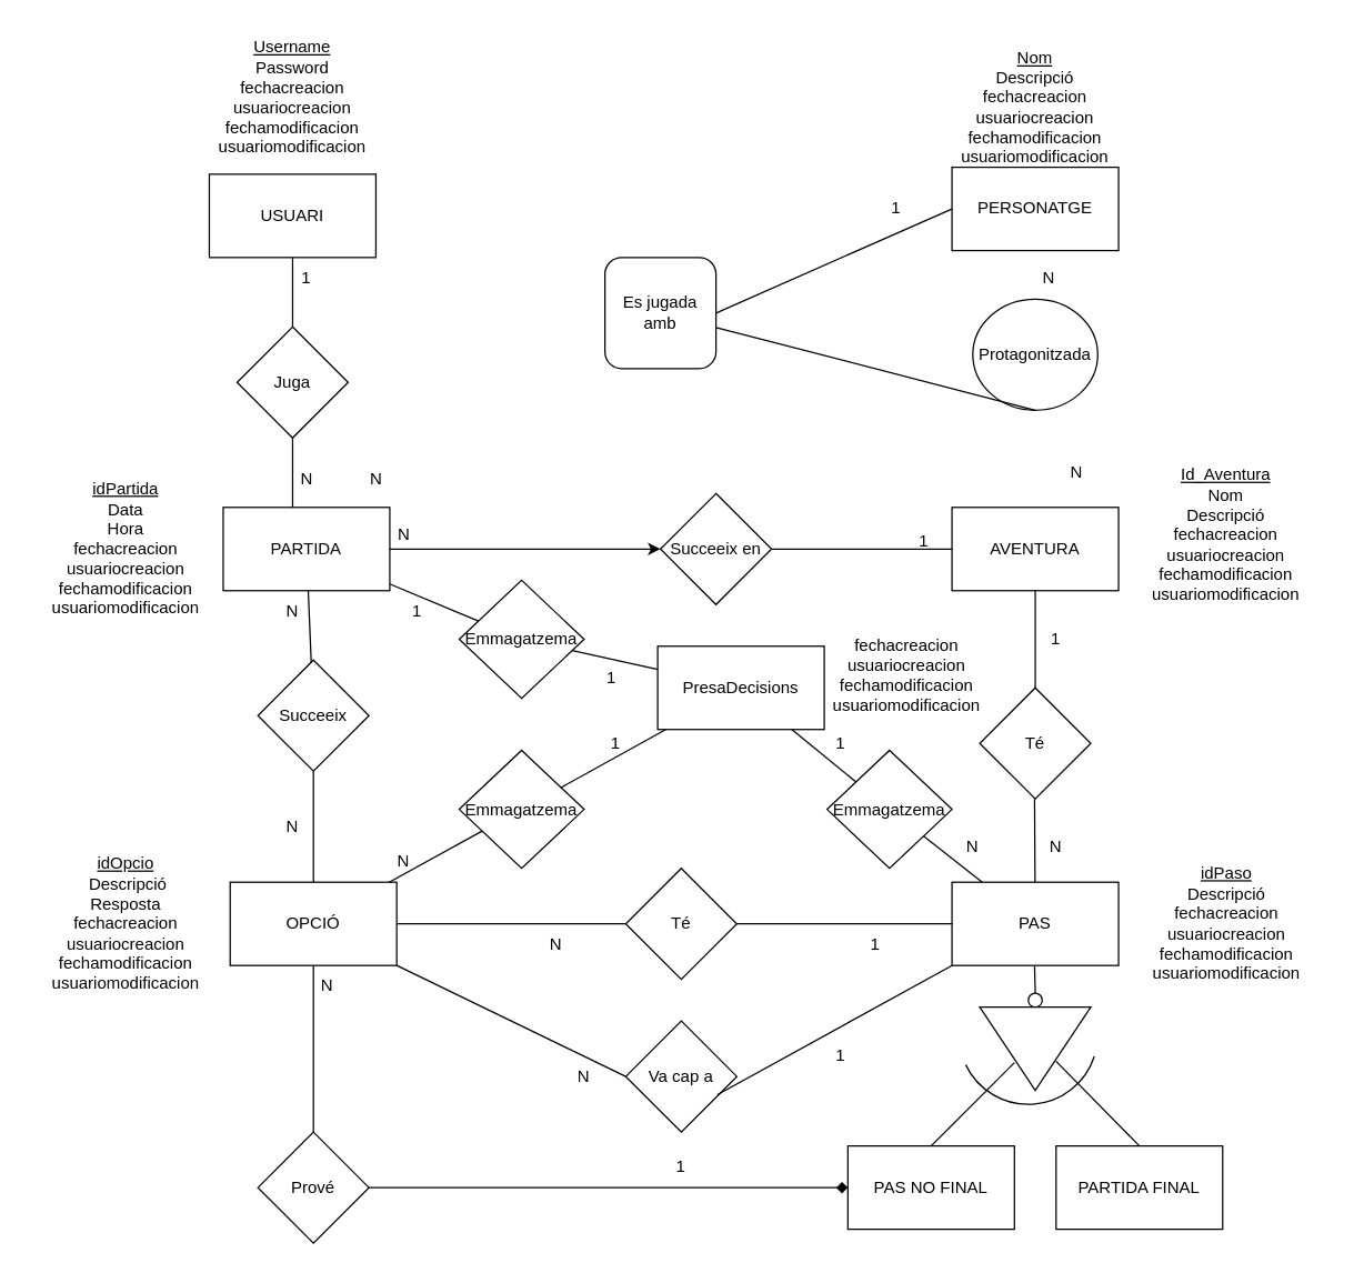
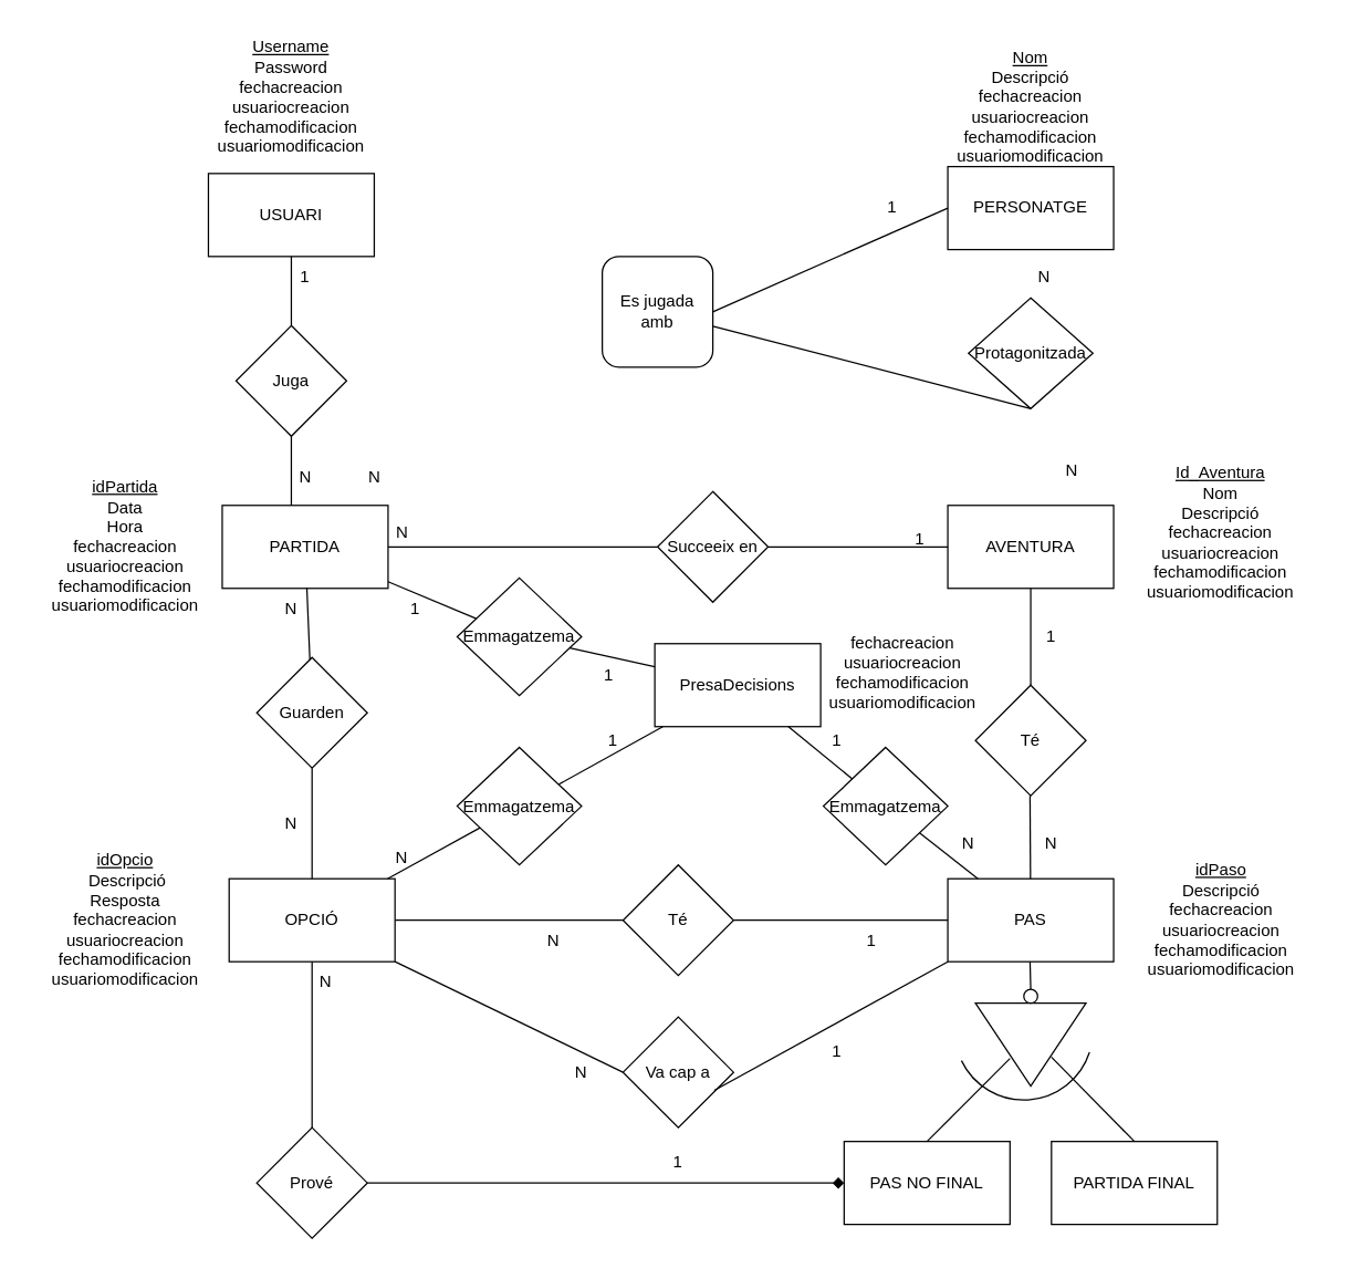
  <mxCell id="0" />
  <mxCell id="1" parent="0" />
  <mxCell id="2" value="USUARI" style="rounded=0;whiteSpace=wrap;html=1;" parent="1" vertex="1"><mxGeometry x="150" y="125" width="120" height="60" as="geometry" /></mxCell>
  <mxCell id="3" value="&lt;u&gt;Username&lt;/u&gt;&lt;br&gt;&lt;div&gt;Password&lt;/div&gt;&lt;div&gt;fechacreacion&lt;/div&gt;&lt;div&gt;usuariocreacion&lt;/div&gt;&lt;div&gt;fechamodificacion&lt;/div&gt;&lt;div&gt;usuariomodificacion&lt;br&gt;&lt;/div&gt;" style="text;html=1;strokeColor=none;fillColor=none;align=center;verticalAlign=middle;whiteSpace=wrap;rounded=0;" parent="1" vertex="1"><mxGeometry x="150" y="20" width="120" height="100" as="geometry" /></mxCell>
  <mxCell id="4" value="PERSONATGE" style="rounded=0;whiteSpace=wrap;html=1;" parent="1" vertex="1"><mxGeometry x="685" y="120" width="120" height="60" as="geometry" /></mxCell>
  <mxCell id="5" value="&lt;br&gt;&lt;u&gt;Nom&lt;/u&gt;&lt;br&gt;&lt;div&gt;Descripció&lt;/div&gt;&lt;div&gt;&lt;div&gt;fechacreacion&lt;/div&gt;&lt;div&gt;usuariocreacion&lt;/div&gt;&lt;div&gt;fechamodificacion&lt;/div&gt;usuariomodificacion&lt;/div&gt;" style="text;html=1;strokeColor=none;fillColor=none;align=center;verticalAlign=middle;whiteSpace=wrap;rounded=0;" parent="1" vertex="1"><mxGeometry x="675" y="25" width="140" height="90" as="geometry" /></mxCell>
  <mxCell id="6" value="AVENTURA" style="rounded=0;whiteSpace=wrap;html=1;" parent="1" vertex="1"><mxGeometry x="685" y="365" width="120" height="60" as="geometry" /></mxCell>
  <mxCell id="7" value="&lt;u&gt;Id_Aventura&lt;/u&gt;&lt;br&gt;Nom&lt;br&gt;&lt;div&gt;Descripció&lt;/div&gt;&lt;div&gt;&lt;div&gt;fechacreacion&lt;/div&gt;&lt;div&gt;usuariocreacion&lt;/div&gt;&lt;div&gt;fechamodificacion&lt;/div&gt;usuariomodificacion&lt;/div&gt;" style="text;html=1;strokeColor=none;fillColor=none;align=center;verticalAlign=middle;whiteSpace=wrap;rounded=0;" parent="1" vertex="1"><mxGeometry x="805" y="330" width="155" height="110" as="geometry" /></mxCell>
  <mxCell id="8" value="&lt;u&gt;idPaso&lt;/u&gt;&lt;br&gt;&lt;div&gt;Descripció&lt;/div&gt;&lt;div&gt;&lt;div&gt;fechacreacion&lt;/div&gt;&lt;div&gt;usuariocreacion&lt;/div&gt;&lt;div&gt;fechamodificacion&lt;/div&gt;usuariomodificacion&lt;/div&gt;" style="text;html=1;strokeColor=none;fillColor=none;align=center;verticalAlign=middle;whiteSpace=wrap;rounded=0;" parent="1" vertex="1"><mxGeometry x="812.5" y="622.5" width="140" height="85" as="geometry" /></mxCell>
  <mxCell id="9" value="PARTIDA" style="rounded=0;whiteSpace=wrap;html=1;" parent="1" vertex="1"><mxGeometry x="160" y="365" width="120" height="60" as="geometry" /></mxCell>
  <mxCell id="10" value="&lt;u&gt;idPartida&lt;/u&gt;&lt;br&gt;Data&lt;br&gt;&lt;div&gt;Hora&lt;/div&gt;&lt;div&gt;&lt;div&gt;fechacreacion&lt;/div&gt;&lt;div&gt;usuariocreacion&lt;/div&gt;&lt;div&gt;fechamodificacion&lt;/div&gt;usuariomodificacion&lt;/div&gt;" style="text;html=1;strokeColor=none;fillColor=none;align=center;verticalAlign=middle;whiteSpace=wrap;rounded=0;" parent="1" vertex="1"><mxGeometry x="20" y="345" width="140" height="100" as="geometry" /></mxCell>
- <mxCell id="11" value="Protagonitzada" style="ellipse;whiteSpace=wrap;html=1;" parent="1" vertex="1"><mxGeometry x="700" y="215" width="90" height="80" as="geometry" /></mxCell>
+ <mxCell id="11" value="Protagonitzada" style="rhombus;whiteSpace=wrap;html=1;" parent="1" vertex="1"><mxGeometry x="700" y="215" width="90" height="80" as="geometry" /></mxCell>
  <mxCell id="12" value="" style="endArrow=none;html=1;rounded=0;exitX=0.5;exitY=1;exitDx=0;exitDy=0;" parent="1" source="11" target="39" edge="1"><mxGeometry width="50" height="50" relative="1" as="geometry"><mxPoint x="555" y="394.5" as="sourcePoint" /><mxPoint x="695" y="394.5" as="targetPoint" /></mxGeometry></mxCell>
  <mxCell id="13" value="N" style="text;html=1;strokeColor=none;fillColor=none;align=center;verticalAlign=middle;whiteSpace=wrap;rounded=0;" parent="1" vertex="1"><mxGeometry x="745" y="325" width="60" height="30" as="geometry" /></mxCell>
  <mxCell id="14" value="N" style="text;html=1;strokeColor=none;fillColor=none;align=center;verticalAlign=middle;whiteSpace=wrap;rounded=0;" parent="1" vertex="1"><mxGeometry x="725" y="185" width="60" height="30" as="geometry" /></mxCell>
  <mxCell id="15" value="PAS" style="rounded=0;whiteSpace=wrap;html=1;" parent="1" vertex="1"><mxGeometry x="685" y="635" width="120" height="60" as="geometry" /></mxCell>
  <mxCell id="16" value="Té" style="rhombus;whiteSpace=wrap;html=1;" parent="1" vertex="1"><mxGeometry x="705" y="495" width="80" height="80" as="geometry" /></mxCell>
  <mxCell id="17" value="" style="endArrow=none;html=1;rounded=0;" parent="1" source="16" target="6" edge="1"><mxGeometry width="50" height="50" relative="1" as="geometry"><mxPoint x="635" y="475" as="sourcePoint" /><mxPoint x="685" y="425" as="targetPoint" /></mxGeometry></mxCell>
  <mxCell id="18" value="" style="endArrow=none;html=1;rounded=0;" parent="1" source="15" edge="1"><mxGeometry width="50" height="50" relative="1" as="geometry"><mxPoint x="744.5" y="645" as="sourcePoint" /><mxPoint x="744.5" y="575" as="targetPoint" /></mxGeometry></mxCell>
  <mxCell id="19" value="Té" style="rhombus;whiteSpace=wrap;html=1;" parent="1" vertex="1"><mxGeometry x="450" y="625" width="80" height="80" as="geometry" /></mxCell>
  <mxCell id="20" value="" style="endArrow=none;html=1;rounded=0;entryX=0;entryY=0.5;entryDx=0;entryDy=0;" parent="1" source="19" target="15" edge="1"><mxGeometry width="50" height="50" relative="1" as="geometry"><mxPoint x="695" y="745" as="sourcePoint" /><mxPoint x="745" y="695" as="targetPoint" /></mxGeometry></mxCell>
  <mxCell id="21" value="" style="endArrow=none;html=1;rounded=0;entryX=0;entryY=0.5;entryDx=0;entryDy=0;" parent="1" source="22" target="19" edge="1"><mxGeometry width="50" height="50" relative="1" as="geometry"><mxPoint x="335" y="664.5" as="sourcePoint" /><mxPoint x="440" y="664.5" as="targetPoint" /></mxGeometry></mxCell>
  <mxCell id="22" value="OPCIÓ" style="rounded=0;whiteSpace=wrap;html=1;" parent="1" vertex="1"><mxGeometry x="165" y="635" width="120" height="60" as="geometry" /></mxCell>
  <mxCell id="23" value="&lt;u&gt;idOpcio&lt;/u&gt;&lt;br&gt;&amp;nbsp;Descripció&lt;br&gt;&lt;div&gt;Resposta&lt;/div&gt;&lt;div&gt;&lt;div&gt;fechacreacion&lt;/div&gt;&lt;div&gt;usuariocreacion&lt;/div&gt;&lt;div&gt;fechamodificacion&lt;/div&gt;usuariomodificacion&lt;/div&gt;" style="text;html=1;strokeColor=none;fillColor=none;align=center;verticalAlign=middle;whiteSpace=wrap;rounded=0;" parent="1" vertex="1"><mxGeometry x="25" y="609.5" width="130" height="110" as="geometry" /></mxCell>
  <mxCell id="24" value="1" style="text;html=1;strokeColor=none;fillColor=none;align=center;verticalAlign=middle;whiteSpace=wrap;rounded=0;" parent="1" vertex="1"><mxGeometry x="600" y="665" width="60" height="30" as="geometry" /></mxCell>
  <mxCell id="25" value="N" style="text;html=1;strokeColor=none;fillColor=none;align=center;verticalAlign=middle;whiteSpace=wrap;rounded=0;" parent="1" vertex="1"><mxGeometry x="370" y="665" width="60" height="30" as="geometry" /></mxCell>
  <mxCell id="26" value="1" style="text;html=1;strokeColor=none;fillColor=none;align=center;verticalAlign=middle;whiteSpace=wrap;rounded=0;" parent="1" vertex="1"><mxGeometry x="730" y="445" width="60" height="30" as="geometry" /></mxCell>
  <mxCell id="27" value="N" style="text;html=1;strokeColor=none;fillColor=none;align=center;verticalAlign=middle;whiteSpace=wrap;rounded=0;" parent="1" vertex="1"><mxGeometry x="730" y="595" width="60" height="30" as="geometry" /></mxCell>
  <mxCell id="28" value="Juga" style="rhombus;whiteSpace=wrap;html=1;" parent="1" vertex="1"><mxGeometry x="170" y="235" width="80" height="80" as="geometry" /></mxCell>
  <mxCell id="29" value="" style="endArrow=none;html=1;rounded=0;exitX=0.5;exitY=0;exitDx=0;exitDy=0;" parent="1" source="28" edge="1"><mxGeometry width="50" height="50" relative="1" as="geometry"><mxPoint x="160" y="235" as="sourcePoint" /><mxPoint x="210" y="185" as="targetPoint" /></mxGeometry></mxCell>
  <mxCell id="30" value="" style="endArrow=none;html=1;rounded=0;exitX=0.5;exitY=0;exitDx=0;exitDy=0;" parent="1" edge="1"><mxGeometry width="50" height="50" relative="1" as="geometry"><mxPoint x="210" y="365" as="sourcePoint" /><mxPoint x="210" y="315" as="targetPoint" /></mxGeometry></mxCell>
  <mxCell id="31" value="1" style="text;html=1;strokeColor=none;fillColor=none;align=center;verticalAlign=middle;whiteSpace=wrap;rounded=0;" parent="1" vertex="1"><mxGeometry x="190" y="185" width="60" height="30" as="geometry" /></mxCell>
- <mxCell id="32" value="Succeeix" style="rhombus;whiteSpace=wrap;html=1;" parent="1" vertex="1"><mxGeometry x="185" y="475" width="80" height="80" as="geometry" /></mxCell>
+ <mxCell id="32" value="Guarden" style="rhombus;whiteSpace=wrap;html=1;" parent="1" vertex="1"><mxGeometry x="185" y="475" width="80" height="80" as="geometry" /></mxCell>
  <mxCell id="33" value="" style="endArrow=none;html=1;rounded=0;" parent="1" source="32" target="9" edge="1"><mxGeometry width="50" height="50" relative="1" as="geometry"><mxPoint x="110" y="475" as="sourcePoint" /><mxPoint x="160" y="425" as="targetPoint" /></mxGeometry></mxCell>
  <mxCell id="34" value="" style="endArrow=none;html=1;rounded=0;exitX=0.5;exitY=0;exitDx=0;exitDy=0;entryX=0.5;entryY=1;entryDx=0;entryDy=0;" parent="1" source="22" target="32" edge="1"><mxGeometry width="50" height="50" relative="1" as="geometry"><mxPoint x="165" y="605" as="sourcePoint" /><mxPoint x="215" y="555" as="targetPoint" /></mxGeometry></mxCell>
  <mxCell id="35" value="N" style="text;html=1;strokeColor=none;fillColor=none;align=center;verticalAlign=middle;whiteSpace=wrap;rounded=0;" parent="1" vertex="1"><mxGeometry x="180" y="425" width="60" height="30" as="geometry" /></mxCell>
  <mxCell id="36" value="N" style="text;html=1;strokeColor=none;fillColor=none;align=center;verticalAlign=middle;whiteSpace=wrap;rounded=0;" parent="1" vertex="1"><mxGeometry x="180" y="579.5" width="60" height="30" as="geometry" /></mxCell>
  <mxCell id="37" style="edgeStyle=orthogonalEdgeStyle;rounded=0;orthogonalLoop=1;jettySize=auto;html=1;exitX=0.5;exitY=1;exitDx=0;exitDy=0;" parent="1" source="13" target="13" edge="1"><mxGeometry relative="1" as="geometry" /></mxCell>
  <mxCell id="38" value="N" style="text;html=1;align=center;verticalAlign=middle;resizable=0;points=[];autosize=1;strokeColor=none;fillColor=none;" parent="1" vertex="1"><mxGeometry x="210" y="335" width="20" height="20" as="geometry" /></mxCell>
  <mxCell id="39" value="Es jugada amb" style="whiteSpace=wrap;html=1;rounded=1;" parent="1" vertex="1"><mxGeometry x="435" y="185" width="80" height="80" as="geometry" /></mxCell>
  <mxCell id="40" value="" style="endArrow=none;html=1;rounded=0;entryX=0;entryY=0.5;entryDx=0;entryDy=0;exitX=1;exitY=0.5;exitDx=0;exitDy=0;" parent="1" source="39" target="4" edge="1"><mxGeometry width="50" height="50" relative="1" as="geometry"><mxPoint x="334.5" y="375" as="sourcePoint" /><mxPoint x="464.277" y="254.277" as="targetPoint" /></mxGeometry></mxCell>
  <mxCell id="41" value="Succeeix en" style="rhombus;whiteSpace=wrap;html=1;" parent="1" vertex="1"><mxGeometry x="475" y="355" width="80" height="80" as="geometry" /></mxCell>
- <mxCell id="42" value="" style="endArrow=classic;html=1;rounded=0;exitX=1;exitY=0.5;exitDx=0;exitDy=0;entryX=0;entryY=0.5;entryDx=0;entryDy=0;" parent="1" source="9" target="41" edge="1"><mxGeometry width="50" height="50" relative="1" as="geometry"><mxPoint x="334.5" y="375" as="sourcePoint" /><mxPoint x="464.277" y="254.277" as="targetPoint" /></mxGeometry></mxCell>
+ <mxCell id="42" value="" style="endArrow=none;html=1;rounded=0;exitX=1;exitY=0.5;exitDx=0;exitDy=0;entryX=0;entryY=0.5;entryDx=0;entryDy=0;" parent="1" source="9" target="41" edge="1"><mxGeometry width="50" height="50" relative="1" as="geometry"><mxPoint x="334.5" y="375" as="sourcePoint" /><mxPoint x="464.277" y="254.277" as="targetPoint" /></mxGeometry></mxCell>
  <mxCell id="43" value="" style="endArrow=none;html=1;rounded=0;entryX=0;entryY=0.5;entryDx=0;entryDy=0;" parent="1" target="6" edge="1"><mxGeometry width="50" height="50" relative="1" as="geometry"><mxPoint x="555" y="395" as="sourcePoint" /><mxPoint x="485" y="405" as="targetPoint" /></mxGeometry></mxCell>
  <mxCell id="44" value="1" style="text;html=1;strokeColor=none;fillColor=none;align=center;verticalAlign=middle;whiteSpace=wrap;rounded=0;" parent="1" vertex="1"><mxGeometry x="615" y="135" width="60" height="30" as="geometry" /></mxCell>
  <mxCell id="45" value="N" style="text;html=1;align=center;verticalAlign=middle;resizable=0;points=[];autosize=1;strokeColor=none;fillColor=none;" parent="1" vertex="1"><mxGeometry x="260" y="335" width="20" height="20" as="geometry" /></mxCell>
  <mxCell id="46" value="1" style="text;html=1;strokeColor=none;fillColor=none;align=center;verticalAlign=middle;whiteSpace=wrap;rounded=0;" parent="1" vertex="1"><mxGeometry x="635" y="375" width="60" height="30" as="geometry" /></mxCell>
  <mxCell id="47" value="N" style="text;html=1;align=center;verticalAlign=middle;resizable=0;points=[];autosize=1;strokeColor=none;fillColor=none;" parent="1" vertex="1"><mxGeometry x="280" y="375" width="20" height="20" as="geometry" /></mxCell>
  <mxCell id="48" value="PresaDecisions" style="rounded=0;whiteSpace=wrap;html=1;" parent="1" vertex="1"><mxGeometry x="473" y="465" width="120" height="60" as="geometry" /></mxCell>
  <mxCell id="49" value="Prové" style="rhombus;whiteSpace=wrap;html=1;" parent="1" vertex="1"><mxGeometry x="185" y="815" width="80" height="80" as="geometry" /></mxCell>
  <mxCell id="50" value="" style="triangle;whiteSpace=wrap;html=1;rotation=90;" parent="1" vertex="1"><mxGeometry x="715" y="715" width="60" height="80" as="geometry" /></mxCell>
  <mxCell id="51" value="" style="endArrow=none;html=1;rounded=0;startArrow=none;" parent="1" source="52" edge="1"><mxGeometry width="50" height="50" relative="1" as="geometry"><mxPoint x="745" y="725" as="sourcePoint" /><mxPoint x="744.5" y="695" as="targetPoint" /></mxGeometry></mxCell>
  <mxCell id="52" value="" style="ellipse;whiteSpace=wrap;html=1;aspect=fixed;" parent="1" vertex="1"><mxGeometry x="740" y="715" width="10" height="10" as="geometry" /></mxCell>
  <mxCell id="53" value="" style="endArrow=none;html=1;rounded=0;" parent="1" target="52" edge="1"><mxGeometry width="50" height="50" relative="1" as="geometry"><mxPoint x="745" y="725" as="sourcePoint" /><mxPoint x="744.5" y="695" as="targetPoint" /></mxGeometry></mxCell>
  <mxCell id="54" value="PAS NO FINAL" style="rounded=0;whiteSpace=wrap;html=1;" parent="1" vertex="1"><mxGeometry x="610" y="825" width="120" height="60" as="geometry" /></mxCell>
  <mxCell id="55" value="PARTIDA FINAL" style="rounded=0;whiteSpace=wrap;html=1;" parent="1" vertex="1"><mxGeometry x="760" y="825" width="120" height="60" as="geometry" /></mxCell>
  <mxCell id="56" value="" style="endArrow=none;html=1;rounded=0;exitX=0.5;exitY=0;exitDx=0;exitDy=0;" parent="1" source="54" edge="1"><mxGeometry width="50" height="50" relative="1" as="geometry"><mxPoint x="680" y="815" as="sourcePoint" /><mxPoint x="730" y="765" as="targetPoint" /></mxGeometry></mxCell>
  <mxCell id="57" value="" style="endArrow=none;html=1;rounded=0;entryX=0.5;entryY=0;entryDx=0;entryDy=0;exitX=0.65;exitY=0.313;exitDx=0;exitDy=0;exitPerimeter=0;" parent="1" source="50" target="55" edge="1"><mxGeometry width="50" height="50" relative="1" as="geometry"><mxPoint x="755" y="775" as="sourcePoint" /><mxPoint x="805" y="725" as="targetPoint" /></mxGeometry></mxCell>
  <mxCell id="58" value="" style="endArrow=none;html=1;rounded=0;" parent="1" source="49" edge="1"><mxGeometry width="50" height="50" relative="1" as="geometry"><mxPoint x="175" y="745" as="sourcePoint" /><mxPoint x="225" y="695" as="targetPoint" /></mxGeometry></mxCell>
  <mxCell id="59" value="" style="endArrow=diamond;html=1;rounded=0;entryX=0;entryY=0.5;entryDx=0;entryDy=0;" parent="1" source="49" target="54" edge="1"><mxGeometry width="50" height="50" relative="1" as="geometry"><mxPoint x="320" y="855" as="sourcePoint" /><mxPoint x="370" y="805" as="targetPoint" /></mxGeometry></mxCell>
  <mxCell id="60" value="N" style="text;html=1;strokeColor=none;fillColor=none;align=center;verticalAlign=middle;whiteSpace=wrap;rounded=0;" parent="1" vertex="1"><mxGeometry x="205" y="695" width="60" height="30" as="geometry" /></mxCell>
  <mxCell id="61" value="1" style="text;html=1;strokeColor=none;fillColor=none;align=center;verticalAlign=middle;whiteSpace=wrap;rounded=0;" parent="1" vertex="1"><mxGeometry x="460" y="825" width="60" height="30" as="geometry" /></mxCell>
  <mxCell id="62" value="Va cap a" style="rhombus;whiteSpace=wrap;html=1;" parent="1" vertex="1"><mxGeometry x="450" y="735" width="80" height="80" as="geometry" /></mxCell>
  <mxCell id="63" value="" style="endArrow=none;html=1;rounded=0;exitX=1;exitY=1;exitDx=0;exitDy=0;entryX=0;entryY=0.5;entryDx=0;entryDy=0;" parent="1" source="22" target="62" edge="1"><mxGeometry width="50" height="50" relative="1" as="geometry"><mxPoint x="340" y="635" as="sourcePoint" /><mxPoint x="390" y="585" as="targetPoint" /></mxGeometry></mxCell>
  <mxCell id="64" value="" style="endArrow=none;html=1;rounded=0;entryX=0;entryY=1;entryDx=0;entryDy=0;exitX=0.825;exitY=0.663;exitDx=0;exitDy=0;exitPerimeter=0;" parent="1" source="62" target="15" edge="1"><mxGeometry width="50" height="50" relative="1" as="geometry"><mxPoint x="560" y="570" as="sourcePoint" /><mxPoint x="610" y="520" as="targetPoint" /></mxGeometry></mxCell>
  <mxCell id="65" value="N" style="text;html=1;strokeColor=none;fillColor=none;align=center;verticalAlign=middle;whiteSpace=wrap;rounded=0;" parent="1" vertex="1"><mxGeometry x="390" y="760" width="60" height="30" as="geometry" /></mxCell>
  <mxCell id="66" value="1" style="text;html=1;strokeColor=none;fillColor=none;align=center;verticalAlign=middle;whiteSpace=wrap;rounded=0;" parent="1" vertex="1"><mxGeometry x="575" y="745" width="60" height="30" as="geometry" /></mxCell>
  <mxCell id="67" value="" style="verticalLabelPosition=bottom;verticalAlign=top;html=1;shape=mxgraph.basic.arc;startAngle=0.3;endAngle=0.679;" parent="1" vertex="1"><mxGeometry x="690" y="695" width="100" height="100" as="geometry" /></mxCell>
  <mxCell id="68" value="Emmagatzema" style="rhombus;whiteSpace=wrap;html=1;" parent="1" vertex="1"><mxGeometry x="330" y="417.5" width="90" height="85" as="geometry" /></mxCell>
  <mxCell id="69" value="Emmagatzema" style="rhombus;whiteSpace=wrap;html=1;" parent="1" vertex="1"><mxGeometry x="595" y="540" width="90" height="85" as="geometry" /></mxCell>
  <mxCell id="70" value="Emmagatzema" style="rhombus;whiteSpace=wrap;html=1;" parent="1" vertex="1"><mxGeometry x="330" y="540" width="90" height="85" as="geometry" /></mxCell>
  <mxCell id="71" value="" style="endArrow=none;html=1;rounded=0;" parent="1" source="69" target="15" edge="1"><mxGeometry width="50" height="50" relative="1" as="geometry"><mxPoint x="560" y="535" as="sourcePoint" /><mxPoint x="610" y="485" as="targetPoint" /></mxGeometry></mxCell>
  <mxCell id="72" value="" style="endArrow=none;html=1;rounded=0;" parent="1" source="48" target="69" edge="1"><mxGeometry width="50" height="50" relative="1" as="geometry"><mxPoint x="666.261" y="615.198" as="sourcePoint" /><mxPoint x="710.484" y="645" as="targetPoint" /></mxGeometry></mxCell>
  <mxCell id="73" value="" style="endArrow=none;html=1;rounded=0;" parent="1" source="70" target="48" edge="1"><mxGeometry width="50" height="50" relative="1" as="geometry"><mxPoint x="676.261" y="625.198" as="sourcePoint" /><mxPoint x="720.484" y="655" as="targetPoint" /></mxGeometry></mxCell>
  <mxCell id="74" value="" style="endArrow=none;html=1;rounded=0;" parent="1" source="48" target="68" edge="1"><mxGeometry width="50" height="50" relative="1" as="geometry"><mxPoint x="686.261" y="635.198" as="sourcePoint" /><mxPoint x="730.484" y="665" as="targetPoint" /></mxGeometry></mxCell>
  <mxCell id="75" value="" style="endArrow=none;html=1;rounded=0;" parent="1" source="68" target="9" edge="1"><mxGeometry width="50" height="50" relative="1" as="geometry"><mxPoint x="475" y="507" as="sourcePoint" /><mxPoint x="444.152" y="497.746" as="targetPoint" /></mxGeometry></mxCell>
  <mxCell id="76" value="" style="endArrow=none;html=1;rounded=0;" parent="1" source="70" target="22" edge="1"><mxGeometry width="50" height="50" relative="1" as="geometry"><mxPoint x="383.511" y="470.017" as="sourcePoint" /><mxPoint x="330.455" y="435" as="targetPoint" /></mxGeometry></mxCell>
  <mxCell id="77" value="N" style="text;html=1;strokeColor=none;fillColor=none;align=center;verticalAlign=middle;whiteSpace=wrap;rounded=0;" parent="1" vertex="1"><mxGeometry x="260" y="605" width="60" height="30" as="geometry" /></mxCell>
  <mxCell id="78" value="N" style="text;html=1;strokeColor=none;fillColor=none;align=center;verticalAlign=middle;whiteSpace=wrap;rounded=0;" parent="1" vertex="1"><mxGeometry x="670" y="595" width="60" height="30" as="geometry" /></mxCell>
  <mxCell id="79" value="1" style="text;html=1;strokeColor=none;fillColor=none;align=center;verticalAlign=middle;whiteSpace=wrap;rounded=0;" parent="1" vertex="1"><mxGeometry x="575" y="520" width="60" height="30" as="geometry" /></mxCell>
  <mxCell id="80" value="1" style="text;html=1;strokeColor=none;fillColor=none;align=center;verticalAlign=middle;whiteSpace=wrap;rounded=0;" parent="1" vertex="1"><mxGeometry x="413" y="520" width="60" height="30" as="geometry" /></mxCell>
  <mxCell id="81" value="1" style="text;html=1;strokeColor=none;fillColor=none;align=center;verticalAlign=middle;whiteSpace=wrap;rounded=0;" parent="1" vertex="1"><mxGeometry x="410" y="472.5" width="60" height="30" as="geometry" /></mxCell>
  <mxCell id="82" value="1" style="text;html=1;strokeColor=none;fillColor=none;align=center;verticalAlign=middle;whiteSpace=wrap;rounded=0;" parent="1" vertex="1"><mxGeometry x="270" y="425" width="60" height="30" as="geometry" /></mxCell>
  <mxCell id="83" value="fechacreacion&lt;div&gt;&lt;div&gt;usuariocreacion&lt;/div&gt;&lt;div&gt;fechamodificacion&lt;/div&gt;usuariomodificacion&lt;/div&gt;" style="text;html=1;strokeColor=none;fillColor=none;align=center;verticalAlign=middle;whiteSpace=wrap;rounded=0;" vertex="1" parent="1"><mxGeometry x="595" y="452.5" width="115" height="67.5" as="geometry" /></mxCell>
